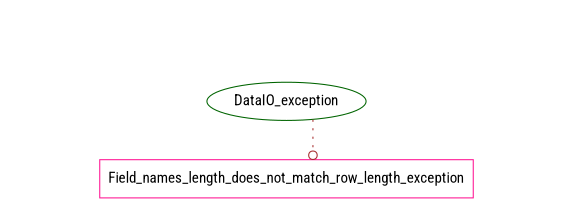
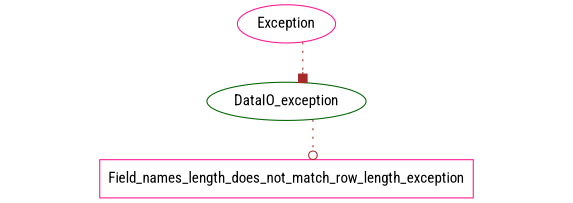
  digraph {
    nodesep=0.5
    rankdir=TB
    splines=ortho
    fontname="Roboto Condensed"
    node [shape=record style=invis fontname="Roboto Condensed"]
    edge [constraint=true style=invis fontname="Roboto Condensed"]
    n1 [label=_d0]
    n2 [label=_d2]
    n3 [label=_d4]
    n4 [label=Field_names_length_does_not_match_row_length_exception color=deeppink style=""]
+   Exception [color=deeppink shape="" style=""]
    DataIO_exception [color=darkgreen shape="" style=""]
    n7 [label=_d1]
    n8 [label=_d3]
    n9 [label=_d5]
    subgraph sub_1 {
      rank=tb
      n1
      n2
      n3
    }
    subgraph sub_2 {
      rank=tb
      n4
+     Exception
      DataIO_exception
    }
    subgraph sub_3 {
      rank=tb
      n7
      n8
      n9
    }
    subgraph sub_4 {
      rank=same
      n2
      DataIO_exception
      n8
    }
    n1 -> n2
    n2 -> n3
    n2 -> DataIO_exception [constraint=True]
+   Exception -> DataIO_exception
+   Exception -> DataIO_exception [color=brown constraint=False style=dotted arrowhead=box]
    DataIO_exception -> n4
    DataIO_exception -> n4 [color=brown constraint=False style=dotted arrowhead=odot]
    DataIO_exception -> n8 [constraint=True]
    n7 -> n8
    n8 -> n9
  }
